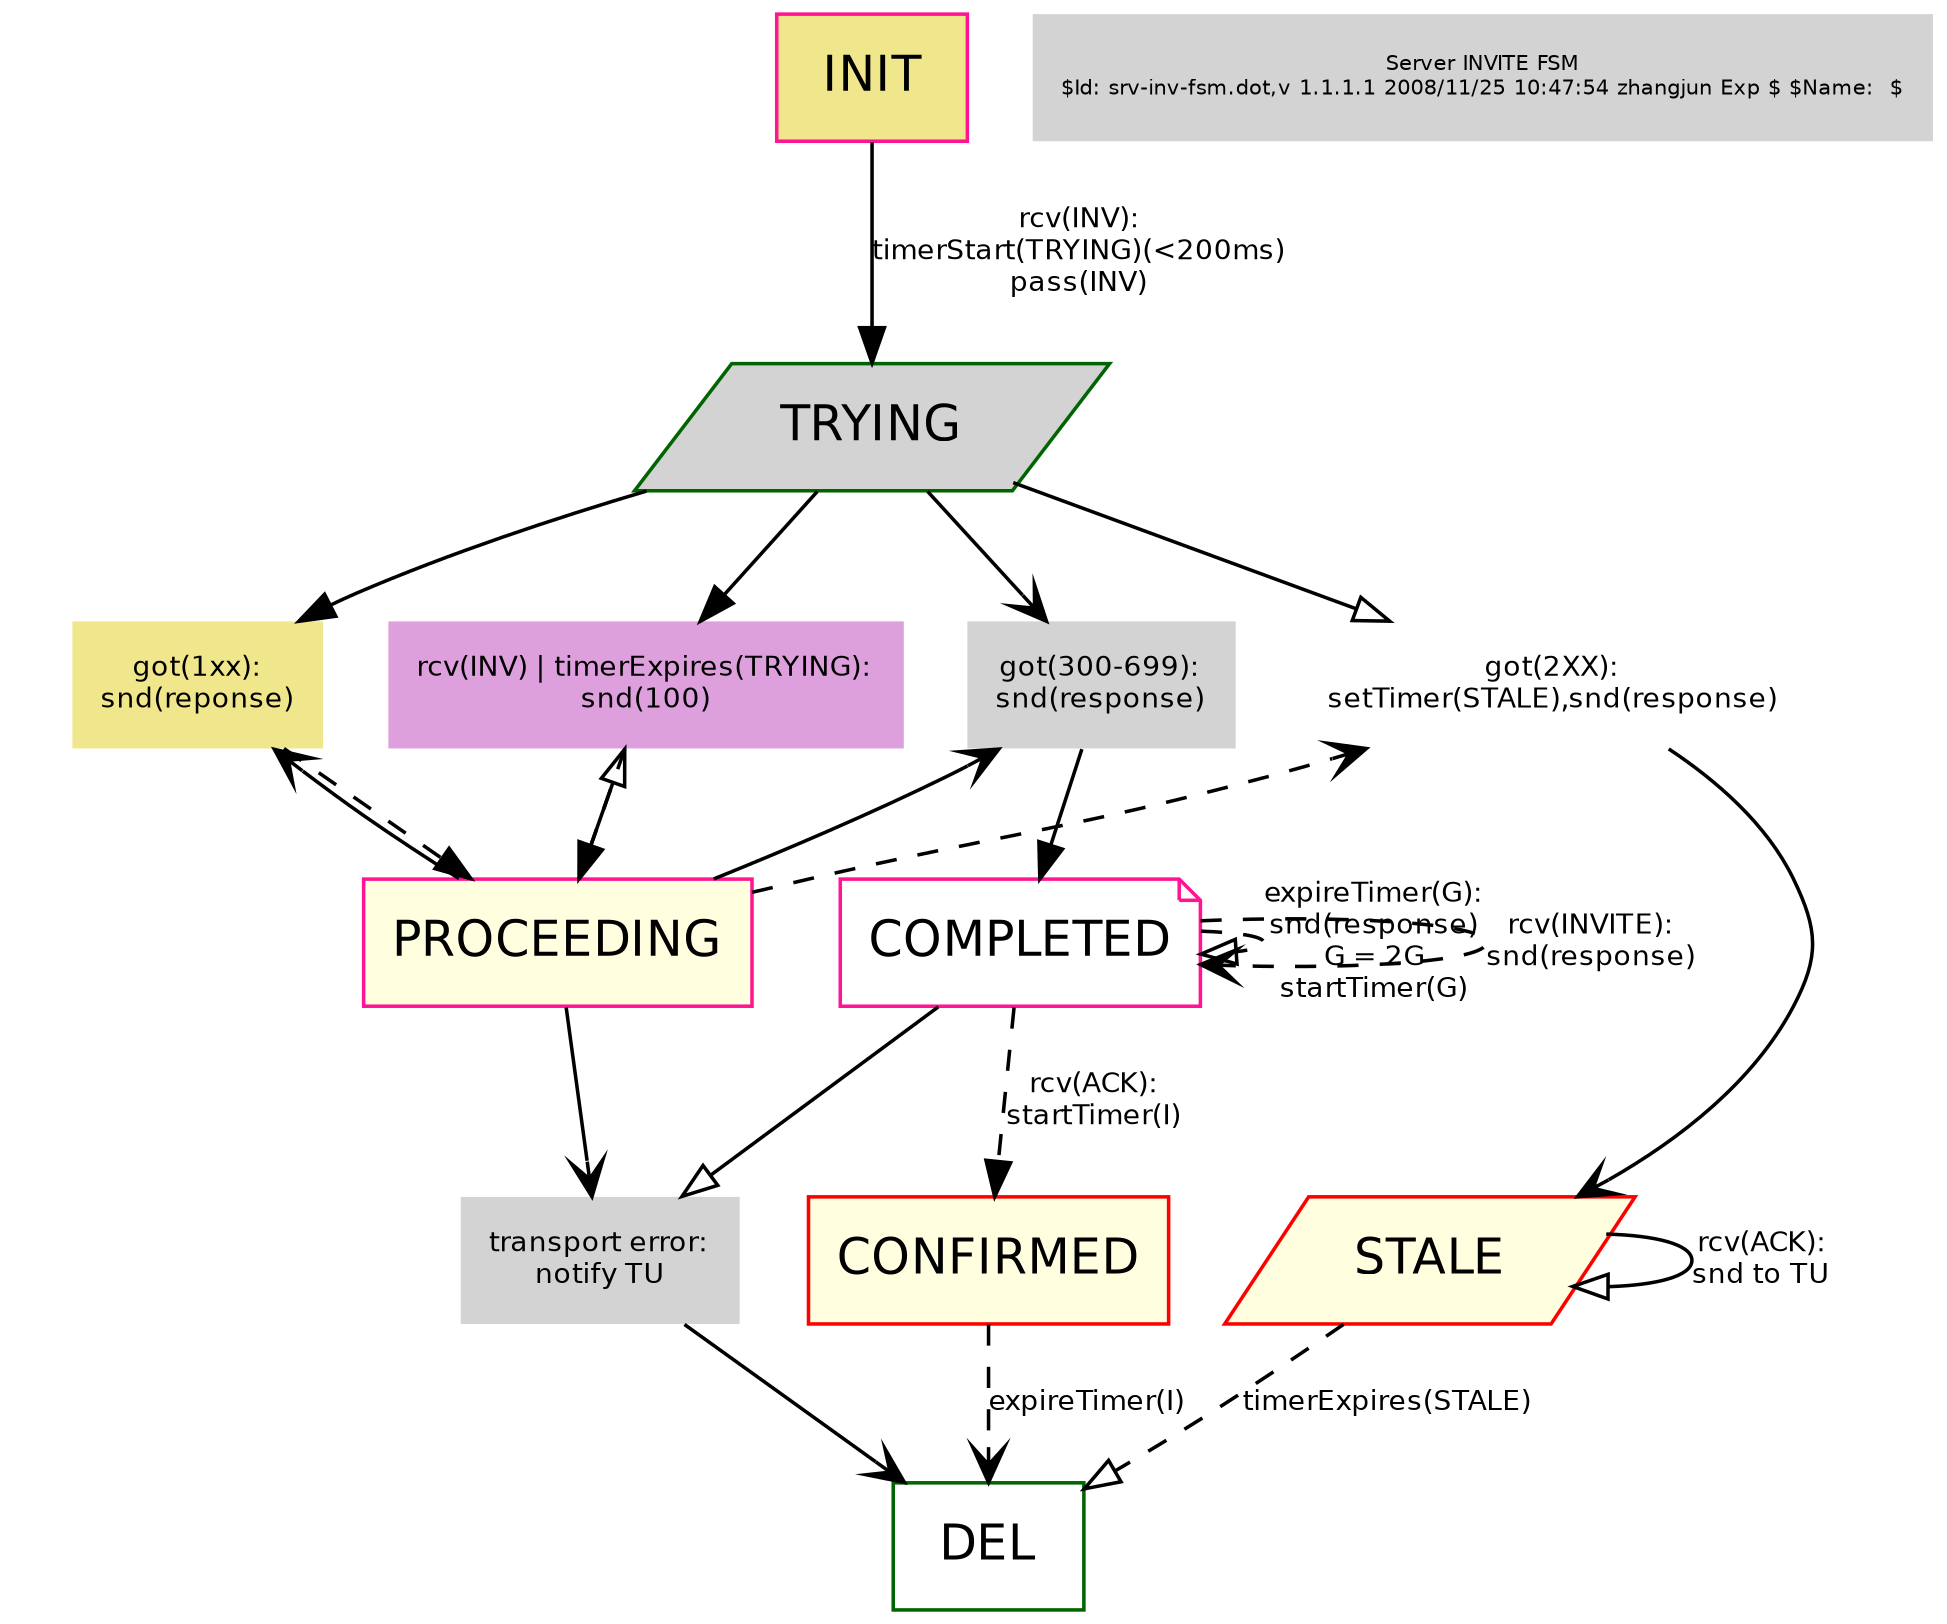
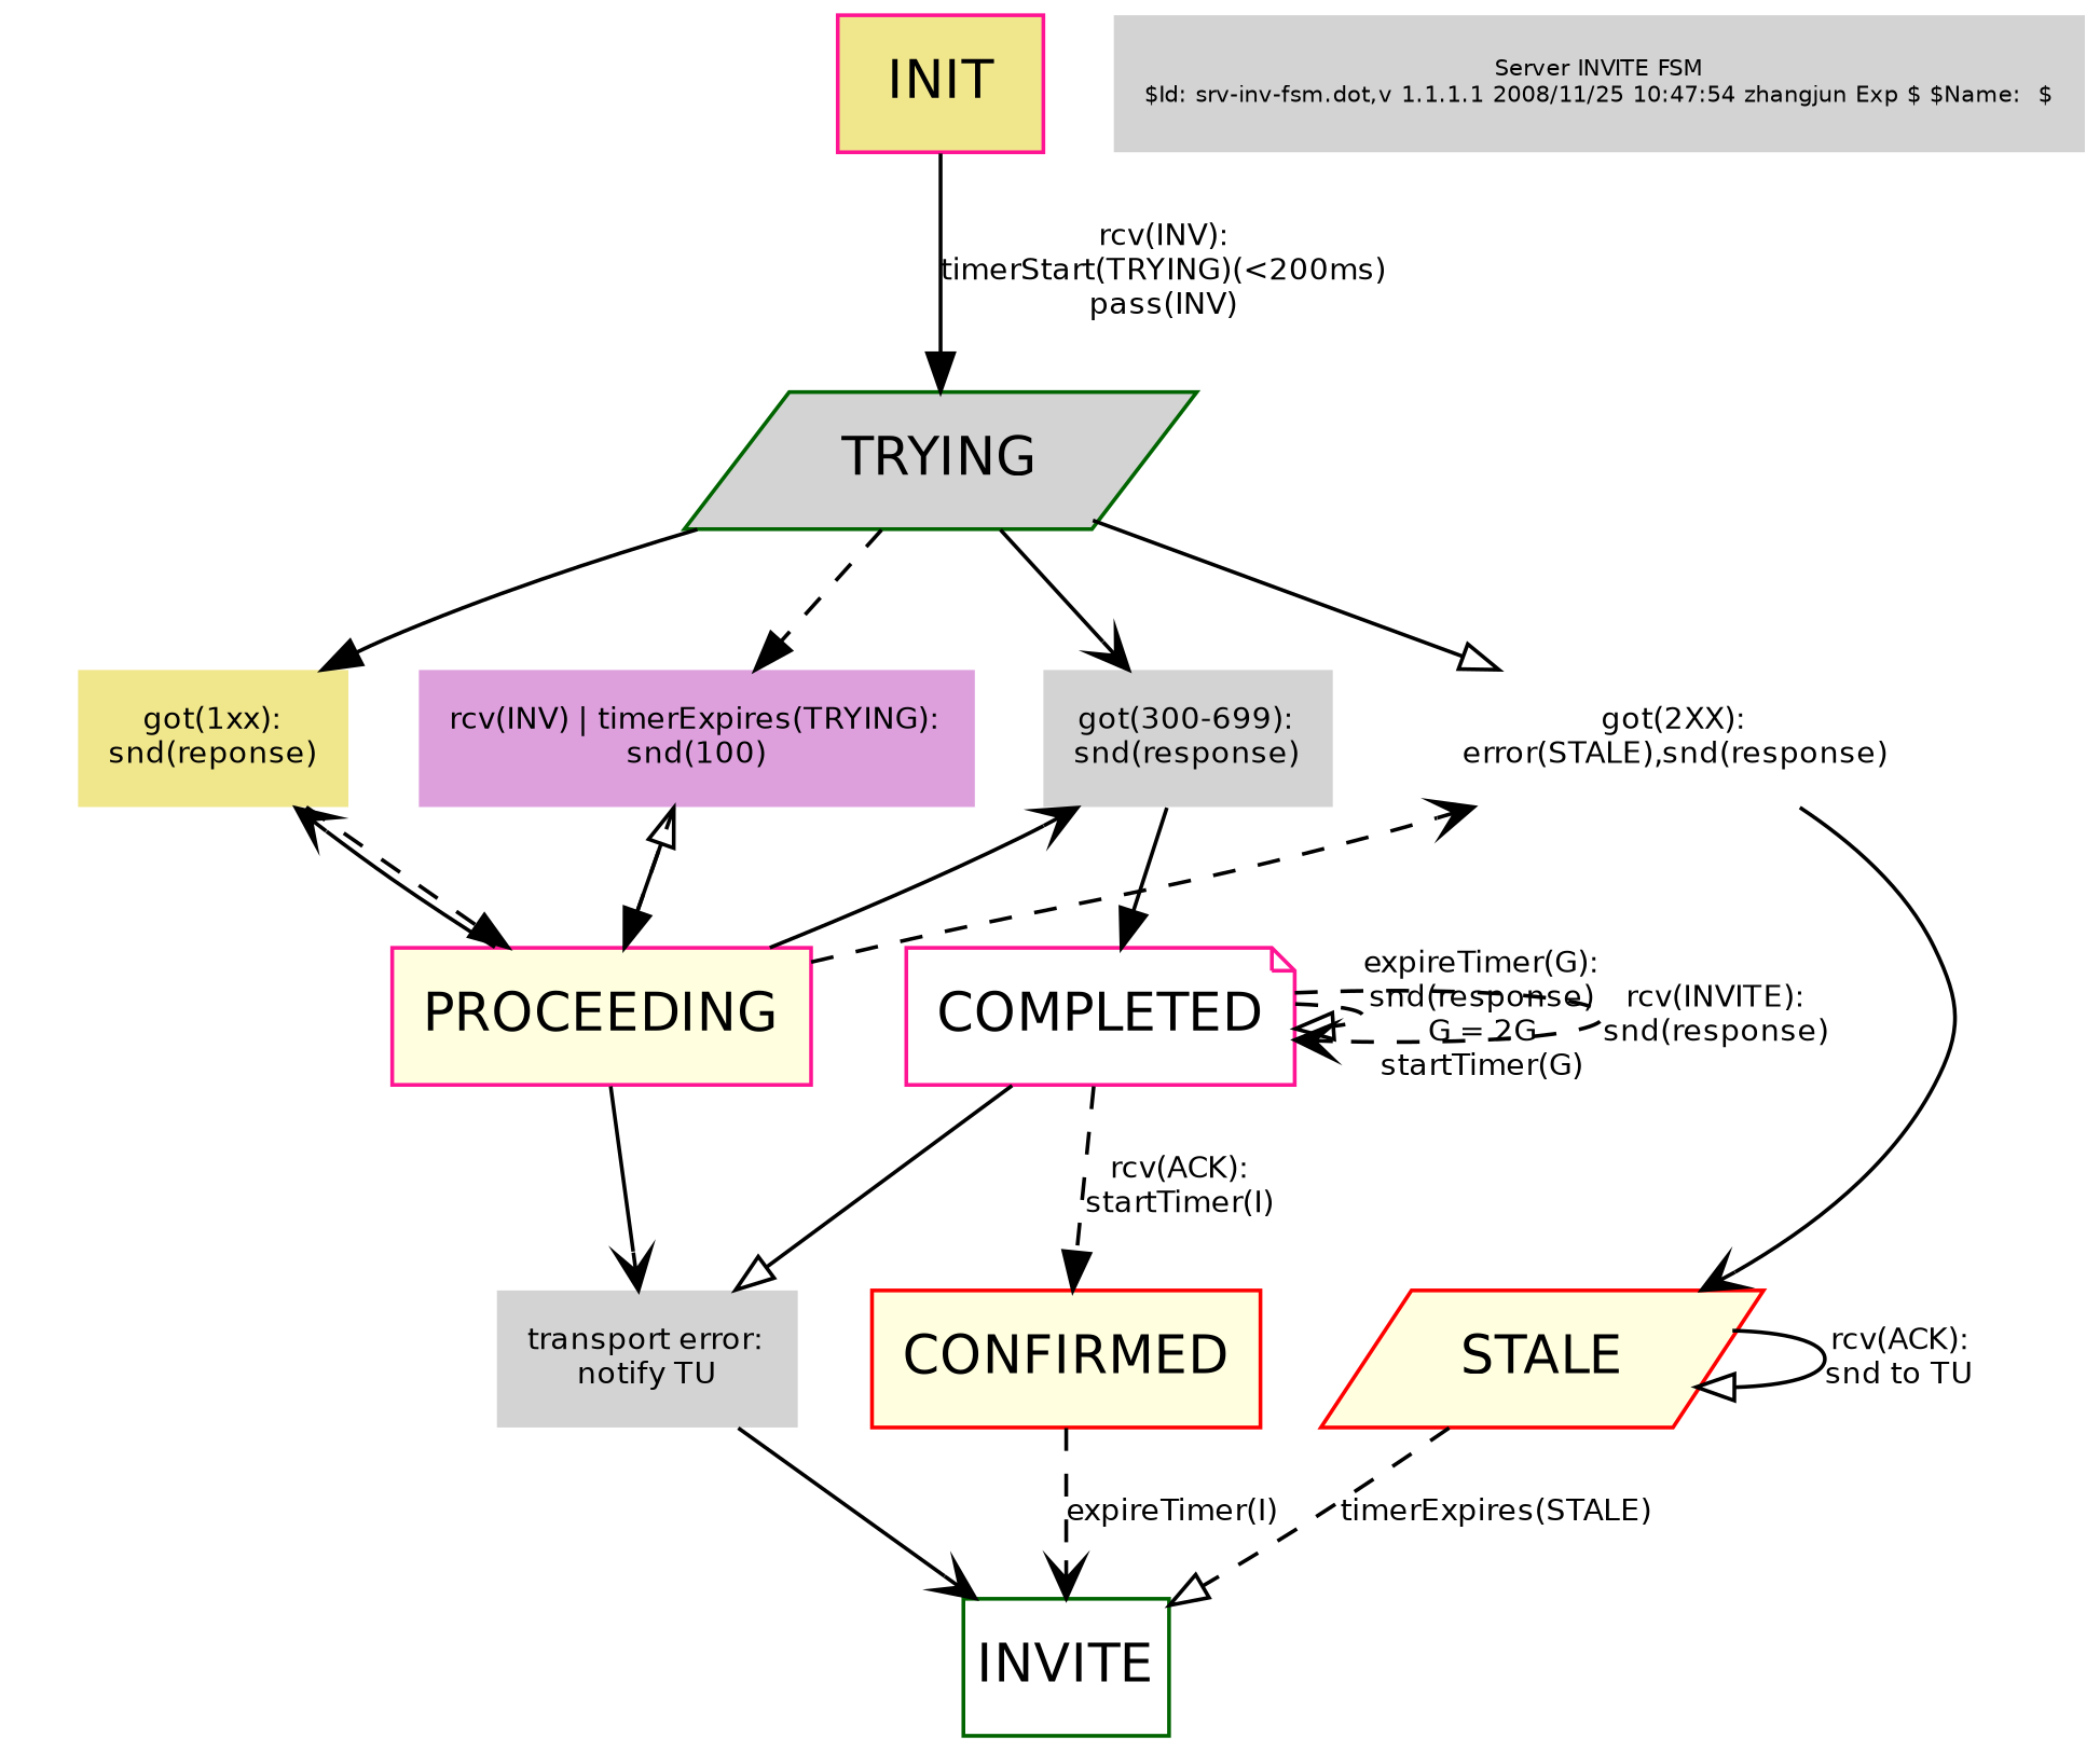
  digraph {
    compound=true
    fontname=Helvetica
    fontsize=8
    labelfontname=Helvetica
    labelfontsize=8
    node [color=red fillcolor=lightgrey fonstsize=8 fontname=Helvetica shape=plaintext style=filled]
    edge [arrowhead=vee fontname=Helvetica fontsize=8 style=solid]
    n1 [fillcolor=khaki fontsize=8 label="got(1xx):\nsnd(reponse)"]
    n2 [fillcolor=plum fontsize=8 label="rcv(INV) | timerExpires(TRYING):\nsnd(100)"]
    PROCEEDING [color=deeppink fillcolor=lightyellow shape=box]
    INIT [color=deeppink fillcolor=khaki fixedsize=true shape=box]
    TRYING [color=darkgreen shape=parallelogram]
    n6 [color=darkgreen fontsize=8 label="got(300-699):\nsnd(response)"]
-   n7 [color=darkgreen fillcolor=white fontsize=8 label="got(2XX):\nsetTimer(STALE),snd(response)"]
+   n7 [color=darkgreen fillcolor=white fontsize=8 label="got(2XX):\nerror(STALE),snd(response)"]
    COMPLETED [color=deeppink fillcolor=white shape=note]
    STALE [fillcolor=lightyellow shape=parallelogram]
    n10 [color=darkorange fontsize=8 label="transport error:\nnotify TU"]
-   n11 [color=darkgreen fillcolor=white fixedsize=true label=DEL shape=box]
+   n11 [color=darkgreen fillcolor=white fixedsize=true label=INVITE shape=box]
    CONFIRMED [fillcolor=lightyellow shape=box]
    n13 [fontsize=6 label="Server INVITE FSM\n$Id: srv-inv-fsm.dot,v 1.1.1.1 2008/11/25 10:47:54 zhangjun Exp $ $Name:  $"]
    subgraph cluster_1 {
      style=invis
      n1
      n2
    }
    n1 -> PROCEEDING [arrowhead=normal style=dashed]
    n2 -> PROCEEDING [arrowhead=normal style=dashed]
    PROCEEDING -> n1
    PROCEEDING -> n2 [arrowhead=onormal]
    PROCEEDING -> n6 [constraint=false]
    PROCEEDING -> n7 [constraint=false style=dashed]
    PROCEEDING -> n10
    INIT -> TRYING [arrowhead=normal label="rcv(INV):\ntimerStart(TRYING)(<200ms)\npass(INV)"]
    TRYING -> n1 [arrowhead=normal]
-   TRYING -> n2 [arrowhead=normal]
+   TRYING -> n2 [arrowhead=normal style=dashed]
    TRYING -> n6
    TRYING -> n7 [arrowhead=onormal]
    n6 -> COMPLETED [arrowhead=normal]
    n7 -> STALE [constraint=false]
    COMPLETED -> COMPLETED [arrowhead=onormal label="expireTimer(G):\nsnd(response)\nG = 2G\nstartTimer(G)" style=dashed]
    COMPLETED -> COMPLETED [label="rcv(INVITE):\nsnd(response)" style=dashed]
    COMPLETED -> n10 [arrowhead=onormal constraint=false]
    COMPLETED -> CONFIRMED [arrowhead=normal label="rcv(ACK):\nstartTimer(I)" style=dashed]
    STALE -> STALE [arrowhead=onormal label="rcv(ACK):\nsnd to TU"]
    STALE -> n11 [arrowhead=onormal label="timerExpires(STALE)" style=dashed]
    n10 -> n11
    CONFIRMED -> n11 [label="expireTimer(I)" style=dashed]
  }
